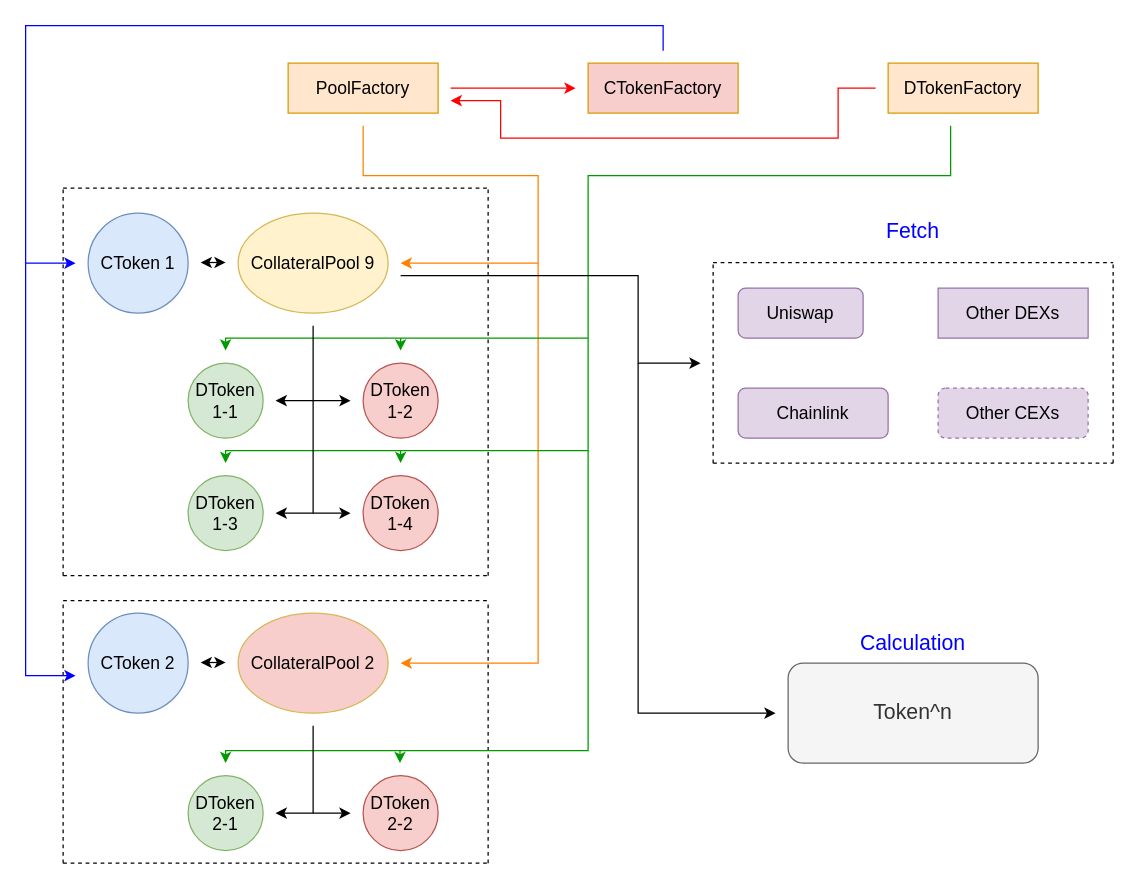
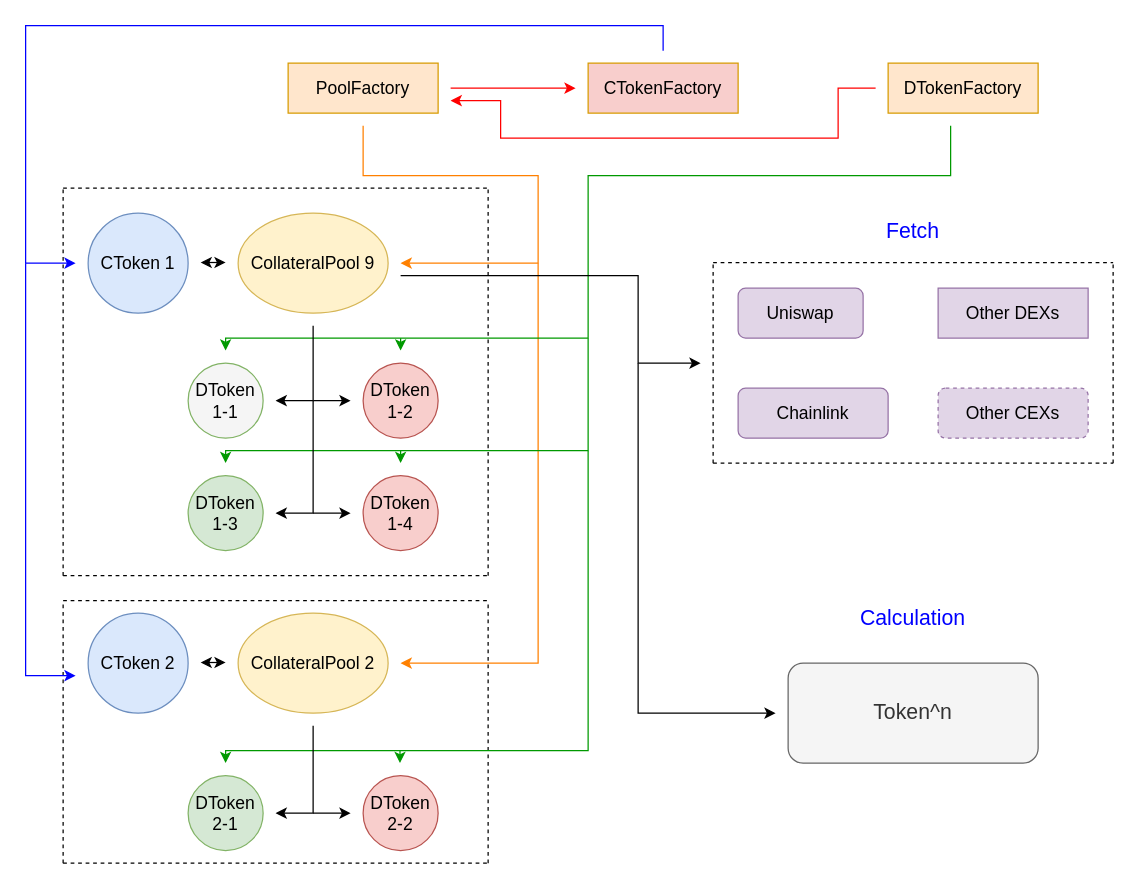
  <mxCell id="0" />
  <mxCell id="1" parent="0" />
- <mxCell id="2" value="&lt;font style=&quot;font-size: 14px;&quot;&gt;DToken 1-1&lt;/font&gt;" style="ellipse;whiteSpace=wrap;html=1;aspect=fixed;fillColor=#d5e8d4;strokeColor=#82b366;" vertex="1" parent="1"><mxGeometry x="150" y="290" width="60" height="60" as="geometry" /></mxCell>
+ <mxCell id="2" value="&lt;font style=&quot;font-size: 14px;&quot;&gt;DToken 1-1&lt;/font&gt;" style="ellipse;whiteSpace=wrap;html=1;aspect=fixed;fillColor=#f5f5f5;strokeColor=#82b366;" vertex="1" parent="1"><mxGeometry x="150" y="290" width="60" height="60" as="geometry" /></mxCell>
  <mxCell id="3" value="PoolFactory" style="rounded=0;whiteSpace=wrap;html=1;fontSize=14;fillColor=#ffe6cc;strokeColor=#d79b00;" vertex="1" parent="1"><mxGeometry x="230" y="50" width="120" height="40" as="geometry" /></mxCell>
  <mxCell id="4" value="CTokenFactory" style="rounded=0;whiteSpace=wrap;html=1;fontSize=14;fillColor=#f8cecc;strokeColor=#d79b00;" vertex="1" parent="1"><mxGeometry x="470" y="50" width="120" height="40" as="geometry" /></mxCell>
  <mxCell id="5" value="DTokenFactory" style="rounded=0;whiteSpace=wrap;html=1;fontSize=14;fillColor=#ffe6cc;strokeColor=#d79b00;" vertex="1" parent="1"><mxGeometry x="710" y="50" width="120" height="40" as="geometry" /></mxCell>
  <mxCell id="6" value="CollateralPool 9" style="ellipse;whiteSpace=wrap;html=1;fontSize=14;fillColor=#fff2cc;strokeColor=#d6b656;" vertex="1" parent="1"><mxGeometry x="190" y="170" width="120" height="80" as="geometry" /></mxCell>
- <mxCell id="7" value="CollateralPool 2" style="ellipse;whiteSpace=wrap;html=1;fontSize=14;fillColor=#f8cecc;strokeColor=#d6b656;" vertex="1" parent="1"><mxGeometry x="190" y="490" width="120" height="80" as="geometry" /></mxCell>
+ <mxCell id="7" value="CollateralPool 2" style="ellipse;whiteSpace=wrap;html=1;fontSize=14;fillColor=#fff2cc;strokeColor=#d6b656;" vertex="1" parent="1"><mxGeometry x="190" y="490" width="120" height="80" as="geometry" /></mxCell>
  <mxCell id="8" value="&lt;font style=&quot;font-size: 14px;&quot;&gt;DToken 1-2&lt;/font&gt;" style="ellipse;whiteSpace=wrap;html=1;aspect=fixed;fillColor=#f8cecc;strokeColor=#b85450;" vertex="1" parent="1"><mxGeometry x="290" y="290" width="60" height="60" as="geometry" /></mxCell>
  <mxCell id="9" value="&lt;font style=&quot;font-size: 14px;&quot;&gt;DToken 1-4&lt;/font&gt;" style="ellipse;whiteSpace=wrap;html=1;aspect=fixed;fillColor=#f8cecc;strokeColor=#b85450;" vertex="1" parent="1"><mxGeometry x="290" y="380" width="60" height="60" as="geometry" /></mxCell>
  <mxCell id="10" value="&lt;font style=&quot;font-size: 14px;&quot;&gt;DToken 1-3&lt;/font&gt;" style="ellipse;whiteSpace=wrap;html=1;aspect=fixed;fillColor=#d5e8d4;strokeColor=#82b366;" vertex="1" parent="1"><mxGeometry x="150" y="380" width="60" height="60" as="geometry" /></mxCell>
  <mxCell id="11" value="&lt;font style=&quot;font-size: 14px;&quot;&gt;DToken 2-1&lt;/font&gt;" style="ellipse;whiteSpace=wrap;html=1;aspect=fixed;fillColor=#d5e8d4;strokeColor=#82b366;" vertex="1" parent="1"><mxGeometry x="150" y="620" width="60" height="60" as="geometry" /></mxCell>
  <mxCell id="12" value="&lt;font style=&quot;font-size: 14px;&quot;&gt;DToken 2-2&lt;/font&gt;" style="ellipse;whiteSpace=wrap;html=1;aspect=fixed;fillColor=#f8cecc;strokeColor=#b85450;" vertex="1" parent="1"><mxGeometry x="290" y="620" width="60" height="60" as="geometry" /></mxCell>
  <mxCell id="13" value="&lt;font style=&quot;font-size: 14px;&quot;&gt;CToken 1&lt;/font&gt;" style="ellipse;whiteSpace=wrap;html=1;aspect=fixed;fillColor=#dae8fc;strokeColor=#6c8ebf;" vertex="1" parent="1"><mxGeometry x="70" y="170" width="80" height="80" as="geometry" /></mxCell>
  <mxCell id="14" value="&lt;font style=&quot;font-size: 14px;&quot;&gt;CToken 2&lt;br&gt;&lt;/font&gt;" style="ellipse;whiteSpace=wrap;html=1;aspect=fixed;fillColor=#dae8fc;strokeColor=#6c8ebf;" vertex="1" parent="1"><mxGeometry x="70" y="490" width="80" height="80" as="geometry" /></mxCell>
  <mxCell id="15" value="" style="endArrow=none;dashed=1;html=1;rounded=0;fontSize=14;" edge="1" parent="1"><mxGeometry width="50" height="50" relative="1" as="geometry"><mxPoint x="390" y="460" as="sourcePoint" /><mxPoint x="390" y="150" as="targetPoint" /></mxGeometry></mxCell>
  <mxCell id="16" value="" style="endArrow=none;dashed=1;html=1;rounded=0;fontSize=14;" edge="1" parent="1"><mxGeometry width="50" height="50" relative="1" as="geometry"><mxPoint x="50" y="460" as="sourcePoint" /><mxPoint x="50" y="150" as="targetPoint" /></mxGeometry></mxCell>
  <mxCell id="17" value="" style="endArrow=none;dashed=1;html=1;rounded=0;fontSize=14;" edge="1" parent="1"><mxGeometry width="50" height="50" relative="1" as="geometry"><mxPoint x="50" y="150" as="sourcePoint" /><mxPoint x="390" y="150" as="targetPoint" /></mxGeometry></mxCell>
  <mxCell id="18" value="" style="endArrow=none;dashed=1;html=1;rounded=0;fontSize=14;" edge="1" parent="1"><mxGeometry width="50" height="50" relative="1" as="geometry"><mxPoint x="50" y="460" as="sourcePoint" /><mxPoint x="390" y="460" as="targetPoint" /></mxGeometry></mxCell>
  <mxCell id="19" value="" style="endArrow=none;dashed=1;html=1;rounded=0;fontSize=14;" edge="1" parent="1"><mxGeometry width="50" height="50" relative="1" as="geometry"><mxPoint x="50" y="480" as="sourcePoint" /><mxPoint x="390" y="480" as="targetPoint" /></mxGeometry></mxCell>
  <mxCell id="20" value="" style="endArrow=none;dashed=1;html=1;rounded=0;fontSize=14;" edge="1" parent="1"><mxGeometry width="50" height="50" relative="1" as="geometry"><mxPoint x="50" y="690" as="sourcePoint" /><mxPoint x="390" y="690" as="targetPoint" /></mxGeometry></mxCell>
  <mxCell id="21" value="" style="endArrow=none;dashed=1;html=1;rounded=0;fontSize=14;" edge="1" parent="1"><mxGeometry width="50" height="50" relative="1" as="geometry"><mxPoint x="390" y="690" as="sourcePoint" /><mxPoint x="390" y="480" as="targetPoint" /></mxGeometry></mxCell>
  <mxCell id="22" value="" style="endArrow=none;dashed=1;html=1;rounded=0;fontSize=14;" edge="1" parent="1"><mxGeometry width="50" height="50" relative="1" as="geometry"><mxPoint x="50" y="690" as="sourcePoint" /><mxPoint x="50" y="480" as="targetPoint" /></mxGeometry></mxCell>
  <mxCell id="23" value="Uniswap" style="rounded=1;whiteSpace=wrap;html=1;fontSize=14;fillColor=#e1d5e7;strokeColor=#9673a6;" vertex="1" parent="1"><mxGeometry x="590" y="230" width="100" height="40" as="geometry" /></mxCell>
  <mxCell id="24" value="Chainlink" style="rounded=1;whiteSpace=wrap;html=1;fontSize=14;fillColor=#e1d5e7;strokeColor=#9673a6;" vertex="1" parent="1"><mxGeometry x="590" y="310" width="120" height="40" as="geometry" /></mxCell>
  <mxCell id="25" value="Other DEXs" style="whiteSpace=wrap;html=1;fontSize=14;fillColor=#e1d5e7;strokeColor=#9673a6;rounded=0;" vertex="1" parent="1"><mxGeometry x="750" y="230" width="120" height="40" as="geometry" /></mxCell>
  <mxCell id="26" value="Other CEXs" style="rounded=1;whiteSpace=wrap;html=1;fontSize=14;fillColor=#e1d5e7;strokeColor=#9673a6;dashed=1;" vertex="1" parent="1"><mxGeometry x="750" y="310" width="120" height="40" as="geometry" /></mxCell>
  <mxCell id="27" value="" style="endArrow=none;dashed=1;html=1;rounded=0;fontSize=14;" edge="1" parent="1"><mxGeometry width="50" height="50" relative="1" as="geometry"><mxPoint x="570" y="370" as="sourcePoint" /><mxPoint x="570" y="210" as="targetPoint" /></mxGeometry></mxCell>
  <mxCell id="28" value="" style="endArrow=none;dashed=1;html=1;rounded=0;fontSize=14;" edge="1" parent="1"><mxGeometry width="50" height="50" relative="1" as="geometry"><mxPoint x="890" y="370" as="sourcePoint" /><mxPoint x="890" y="210" as="targetPoint" /></mxGeometry></mxCell>
  <mxCell id="29" value="" style="endArrow=none;dashed=1;html=1;rounded=0;fontSize=14;" edge="1" parent="1"><mxGeometry width="50" height="50" relative="1" as="geometry"><mxPoint x="570" y="370" as="sourcePoint" /><mxPoint x="890" y="370" as="targetPoint" /></mxGeometry></mxCell>
  <mxCell id="30" value="" style="endArrow=none;dashed=1;html=1;rounded=0;fontSize=14;" edge="1" parent="1"><mxGeometry width="50" height="50" relative="1" as="geometry"><mxPoint x="570" y="209.5" as="sourcePoint" /><mxPoint x="890" y="209.5" as="targetPoint" /></mxGeometry></mxCell>
  <mxCell id="31" value="&lt;font style=&quot;font-size: 17px;&quot;&gt;Token^n&lt;/font&gt;" style="rounded=1;whiteSpace=wrap;html=1;fontSize=14;fillColor=#f5f5f5;fontColor=#333333;strokeColor=#666666;" vertex="1" parent="1"><mxGeometry x="630" y="530" width="200" height="80" as="geometry" /></mxCell>
  <mxCell id="32" value="&lt;font color=&quot;#0000FF&quot;&gt;Fetch&lt;/font&gt;" style="text;html=1;strokeColor=none;fillColor=none;align=center;verticalAlign=middle;whiteSpace=wrap;rounded=0;fontSize=17;" vertex="1" parent="1"><mxGeometry x="670" y="170" width="120" height="30" as="geometry" /></mxCell>
- <mxCell id="33" value="&lt;font color=&quot;#0000FF&quot;&gt;Calculation&lt;/font&gt;" style="text;html=1;strokeColor=none;fillColor=none;align=center;verticalAlign=middle;whiteSpace=wrap;rounded=0;fontSize=17;" vertex="1" parent="1"><mxGeometry x="670" y="500" width="120" height="30" as="geometry" /></mxCell>
+ <mxCell id="33" value="&lt;font color=&quot;#0000FF&quot;&gt;Calculation&lt;/font&gt;" style="text;html=1;strokeColor=none;fillColor=none;align=center;verticalAlign=middle;whiteSpace=wrap;rounded=0;fontSize=17;" vertex="1" parent="1"><mxGeometry x="670" y="480" width="120" height="30" as="geometry" /></mxCell>
  <mxCell id="34" value="" style="endArrow=classic;html=1;rounded=0;fontSize=17;fontColor=#0000FF;strokeWidth=1;strokeColor=#FF8000;" edge="1" parent="1"><mxGeometry width="50" height="50" relative="1" as="geometry"><mxPoint x="290" y="100" as="sourcePoint" /><mxPoint x="320" y="210" as="targetPoint" /><Array as="points"><mxPoint x="290" y="140" /><mxPoint x="430" y="140" /><mxPoint x="430" y="210" /></Array></mxGeometry></mxCell>
  <mxCell id="35" value="" style="endArrow=classic;html=1;rounded=0;fontSize=17;fontColor=#0000FF;strokeWidth=1;strokeColor=#FF0000;" edge="1" parent="1"><mxGeometry width="50" height="50" relative="1" as="geometry"><mxPoint x="700" y="70" as="sourcePoint" /><mxPoint x="360" y="80" as="targetPoint" /><Array as="points"><mxPoint x="670" y="70" /><mxPoint x="670" y="110" /><mxPoint x="400" y="110" /><mxPoint x="400" y="80" /></Array></mxGeometry></mxCell>
  <mxCell id="36" value="" style="endArrow=classic;html=1;rounded=0;fontSize=17;fontColor=#0000FF;strokeWidth=1;strokeColor=#FF0000;" edge="1" parent="1"><mxGeometry width="50" height="50" relative="1" as="geometry"><mxPoint x="360" y="70" as="sourcePoint" /><mxPoint x="460" y="70" as="targetPoint" /></mxGeometry></mxCell>
  <mxCell id="37" value="" style="endArrow=classic;html=1;rounded=0;fontSize=17;fontColor=#0000FF;strokeWidth=1;strokeColor=#FF8000;" edge="1" parent="1"><mxGeometry width="50" height="50" relative="1" as="geometry"><mxPoint x="430" y="210" as="sourcePoint" /><mxPoint x="320" y="530" as="targetPoint" /><Array as="points"><mxPoint x="430" y="530" /></Array></mxGeometry></mxCell>
  <mxCell id="38" value="" style="endArrow=classic;html=1;rounded=0;fontSize=17;fontColor=#0000FF;strokeWidth=1;strokeColor=#0000FF;" edge="1" parent="1"><mxGeometry width="50" height="50" relative="1" as="geometry"><mxPoint x="530" y="40" as="sourcePoint" /><mxPoint x="60" y="210" as="targetPoint" /><Array as="points"><mxPoint x="530" y="20" /><mxPoint x="20" y="20" /><mxPoint x="20" y="210" /></Array></mxGeometry></mxCell>
  <mxCell id="39" value="" style="endArrow=classic;html=1;rounded=0;fontSize=17;fontColor=#0000FF;strokeWidth=1;strokeColor=#0000FF;" edge="1" parent="1"><mxGeometry width="50" height="50" relative="1" as="geometry"><mxPoint x="20" y="210" as="sourcePoint" /><mxPoint x="60" y="540" as="targetPoint" /><Array as="points"><mxPoint x="20" y="540" /></Array></mxGeometry></mxCell>
  <mxCell id="40" value="" style="endArrow=classic;html=1;rounded=0;fontSize=17;fontColor=#0000FF;strokeWidth=1;strokeColor=#009900;" edge="1" parent="1"><mxGeometry width="50" height="50" relative="1" as="geometry"><mxPoint x="760" y="100" as="sourcePoint" /><mxPoint x="180" y="280" as="targetPoint" /><Array as="points"><mxPoint x="760" y="140" /><mxPoint x="470" y="140" /><mxPoint x="470" y="270" /><mxPoint x="180" y="270" /></Array></mxGeometry></mxCell>
  <mxCell id="41" value="" style="endArrow=classic;html=1;rounded=0;fontSize=17;fontColor=#0000FF;strokeWidth=1;strokeColor=#009900;" edge="1" parent="1"><mxGeometry width="50" height="50" relative="1" as="geometry"><mxPoint x="320" y="270" as="sourcePoint" /><mxPoint x="320" y="280" as="targetPoint" /></mxGeometry></mxCell>
  <mxCell id="42" value="" style="endArrow=classic;html=1;rounded=0;fontSize=17;fontColor=#0000FF;strokeWidth=1;strokeColor=#009900;" edge="1" parent="1"><mxGeometry width="50" height="50" relative="1" as="geometry"><mxPoint x="470" y="270" as="sourcePoint" /><mxPoint x="180" y="370" as="targetPoint" /><Array as="points"><mxPoint x="470" y="360" /><mxPoint x="180" y="360" /></Array></mxGeometry></mxCell>
  <mxCell id="43" value="" style="endArrow=classic;html=1;rounded=0;fontSize=17;fontColor=#0000FF;strokeWidth=1;strokeColor=#009900;" edge="1" parent="1"><mxGeometry width="50" height="50" relative="1" as="geometry"><mxPoint x="320" y="360" as="sourcePoint" /><mxPoint x="320" y="370" as="targetPoint" /></mxGeometry></mxCell>
  <mxCell id="44" value="" style="endArrow=classic;html=1;rounded=0;fontSize=17;fontColor=#0000FF;strokeWidth=1;strokeColor=#009900;" edge="1" parent="1"><mxGeometry width="50" height="50" relative="1" as="geometry"><mxPoint x="470" y="360" as="sourcePoint" /><mxPoint x="180" y="610" as="targetPoint" /><Array as="points"><mxPoint x="470" y="600" /><mxPoint x="180" y="600" /></Array></mxGeometry></mxCell>
  <mxCell id="45" value="" style="endArrow=classic;html=1;rounded=0;fontSize=17;fontColor=#0000FF;strokeWidth=1;strokeColor=#009900;" edge="1" parent="1"><mxGeometry width="50" height="50" relative="1" as="geometry"><mxPoint x="319.5" y="600" as="sourcePoint" /><mxPoint x="319.5" y="610" as="targetPoint" /></mxGeometry></mxCell>
  <mxCell id="46" value="" style="endArrow=classic;startArrow=classic;html=1;rounded=0;fontSize=17;fontColor=#0000FF;strokeColor=#000000;strokeWidth=1;" edge="1" parent="1"><mxGeometry width="50" height="50" relative="1" as="geometry"><mxPoint x="160" y="209.5" as="sourcePoint" /><mxPoint x="180" y="209.5" as="targetPoint" /></mxGeometry></mxCell>
  <mxCell id="47" value="" style="endArrow=classic;startArrow=classic;html=1;rounded=0;fontSize=17;fontColor=#0000FF;strokeColor=#000000;strokeWidth=1;" edge="1" parent="1"><mxGeometry width="50" height="50" relative="1" as="geometry"><mxPoint x="160" y="529.5" as="sourcePoint" /><mxPoint x="180" y="529.5" as="targetPoint" /></mxGeometry></mxCell>
  <mxCell id="48" value="" style="endArrow=classic;html=1;rounded=0;fontSize=17;fontColor=#0000FF;strokeColor=#000000;strokeWidth=1;" edge="1" parent="1"><mxGeometry width="50" height="50" relative="1" as="geometry"><mxPoint x="320" y="220" as="sourcePoint" /><mxPoint x="560" y="290" as="targetPoint" /><Array as="points"><mxPoint x="510" y="220" /><mxPoint x="510" y="290" /></Array></mxGeometry></mxCell>
  <mxCell id="49" value="" style="endArrow=classic;html=1;rounded=0;fontSize=17;fontColor=#0000FF;strokeColor=#000000;strokeWidth=1;" edge="1" parent="1"><mxGeometry width="50" height="50" relative="1" as="geometry"><mxPoint x="510" y="290" as="sourcePoint" /><mxPoint x="620" y="570" as="targetPoint" /><Array as="points"><mxPoint x="510" y="570" /></Array></mxGeometry></mxCell>
  <mxCell id="50" value="" style="endArrow=classic;html=1;rounded=0;fontSize=17;fontColor=#0000FF;strokeColor=#000000;strokeWidth=1;" edge="1" parent="1"><mxGeometry width="50" height="50" relative="1" as="geometry"><mxPoint x="250" y="260" as="sourcePoint" /><mxPoint x="220" y="320" as="targetPoint" /><Array as="points"><mxPoint x="250" y="320" /></Array></mxGeometry></mxCell>
  <mxCell id="51" value="" style="endArrow=classic;html=1;rounded=0;fontSize=17;fontColor=#0000FF;strokeColor=#000000;strokeWidth=1;" edge="1" parent="1"><mxGeometry width="50" height="50" relative="1" as="geometry"><mxPoint x="250" y="320" as="sourcePoint" /><mxPoint x="220" y="410" as="targetPoint" /><Array as="points"><mxPoint x="250" y="410" /></Array></mxGeometry></mxCell>
  <mxCell id="52" value="" style="endArrow=classic;html=1;rounded=0;fontSize=17;fontColor=#0000FF;strokeColor=#000000;strokeWidth=1;" edge="1" parent="1"><mxGeometry width="50" height="50" relative="1" as="geometry"><mxPoint x="250" y="320" as="sourcePoint" /><mxPoint x="280" y="320" as="targetPoint" /></mxGeometry></mxCell>
  <mxCell id="53" value="" style="endArrow=classic;html=1;rounded=0;fontSize=17;fontColor=#0000FF;strokeColor=#000000;strokeWidth=1;" edge="1" parent="1"><mxGeometry width="50" height="50" relative="1" as="geometry"><mxPoint x="250" y="410" as="sourcePoint" /><mxPoint x="280" y="410" as="targetPoint" /></mxGeometry></mxCell>
  <mxCell id="54" value="" style="endArrow=classic;html=1;rounded=0;fontSize=17;fontColor=#0000FF;strokeColor=#000000;strokeWidth=1;" edge="1" parent="1"><mxGeometry width="50" height="50" relative="1" as="geometry"><mxPoint x="250" y="580" as="sourcePoint" /><mxPoint x="220" y="650" as="targetPoint" /><Array as="points"><mxPoint x="250" y="650" /></Array></mxGeometry></mxCell>
  <mxCell id="55" value="" style="endArrow=classic;html=1;rounded=0;fontSize=17;fontColor=#0000FF;strokeColor=#000000;strokeWidth=1;" edge="1" parent="1"><mxGeometry width="50" height="50" relative="1" as="geometry"><mxPoint x="250" y="650" as="sourcePoint" /><mxPoint x="280" y="650" as="targetPoint" /></mxGeometry></mxCell>
